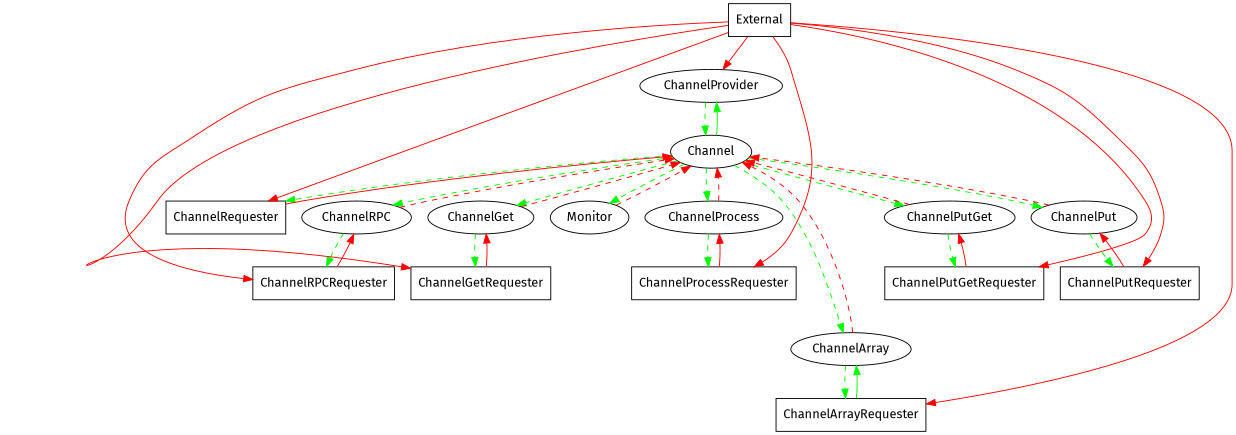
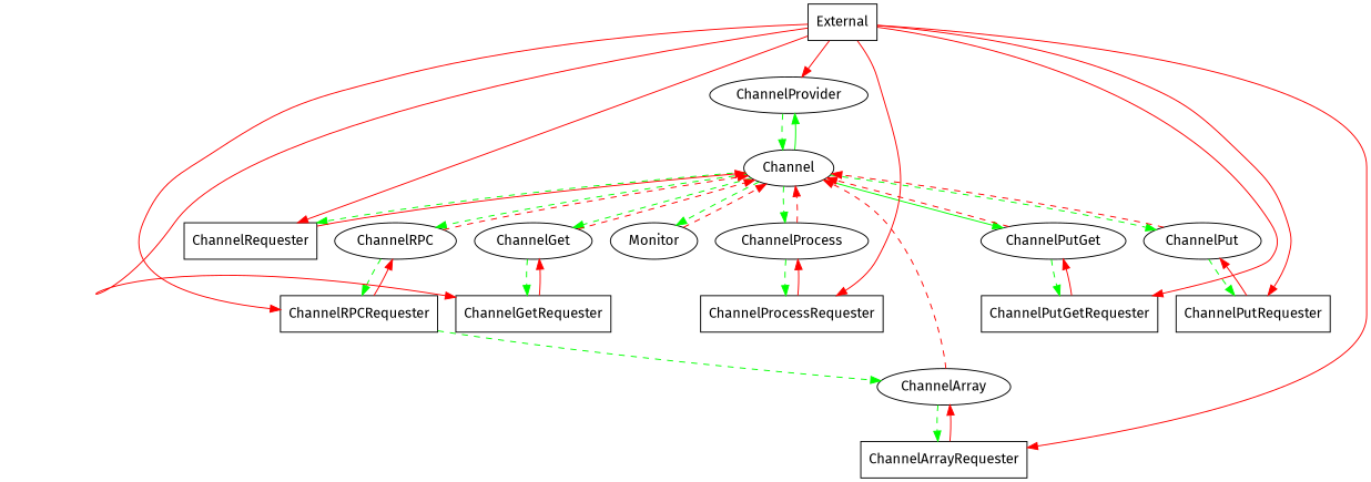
  digraph {
    fontname="Fira Sans"
    node [fontname="Fira Sans"]
    edge [color=red fontname="Fira Sans" style=dashed]
    ChannelProvider
    Channel
    ChannelRequester [shape=box]
    ChannelGet
    ChannelPut
    Monitor
    ChannelRPC
    ChannelProcess
    ChannelPutGet
    ChannelArray
    ChannelGetRequester [shape=box]
    ChannelPutRequester [shape=box]
    ChannelRPCRequester [shape=box]
    ChannelProcessRequester [shape=box]
    ChannelPutGetRequester [shape=box]
    ChannelArrayRequester [shape=box]
    External [shape=box]
    ChannelProvider -> Channel [color=green]
    Channel -> ChannelProvider [color=green style=solid]
    Channel -> ChannelRequester [color=green]
    Channel -> ChannelGet [color=green]
    Channel -> ChannelPut [color=green]
    Channel -> Monitor [color=green]
    Channel -> ChannelRPC [color=green]
    Channel -> ChannelProcess [color=green]
-   Channel -> ChannelPutGet [color=green]
-   Channel -> ChannelArray [color=green]
+   Channel -> ChannelPutGet [color=green style=solid]
+   ChannelRPCRequester -> ChannelArray [color=green]
    ChannelRequester -> Channel [style=""]
    ChannelGet -> Channel
    ChannelGet -> ChannelGetRequester [color=green]
    ChannelPut -> Channel
    ChannelPut -> ChannelPutRequester [color=green]
    Monitor -> Channel
    ChannelRPC -> Channel
    ChannelRPC -> ChannelRPCRequester [color=green]
    ChannelProcess -> Channel
    ChannelProcess -> ChannelProcessRequester [color=green]
    ChannelPutGet -> Channel
    ChannelPutGet -> ChannelPutGetRequester [color=green]
    ChannelArray -> Channel
    ChannelArray -> ChannelArrayRequester [color=green]
    ChannelGetRequester -> ChannelGet [style=""]
    ChannelPutRequester -> ChannelPut [style=""]
    ChannelRPCRequester -> ChannelRPC [style=""]
    ChannelProcessRequester -> ChannelProcess [style=""]
    ChannelPutGetRequester -> ChannelPutGet [style=""]
-   ChannelArrayRequester -> ChannelArray [color=green style=""]
+   ChannelArrayRequester -> ChannelArray [style=""]
    External -> ChannelProvider [style=""]
    External -> ChannelRequester [style=""]
    External -> ChannelGetRequester [style=""]
    External -> ChannelPutRequester [style=""]
    External -> ChannelRPCRequester [style=""]
    External -> ChannelProcessRequester [style=""]
    External -> ChannelPutGetRequester [style=""]
    External -> ChannelArrayRequester [style=""]
  }
